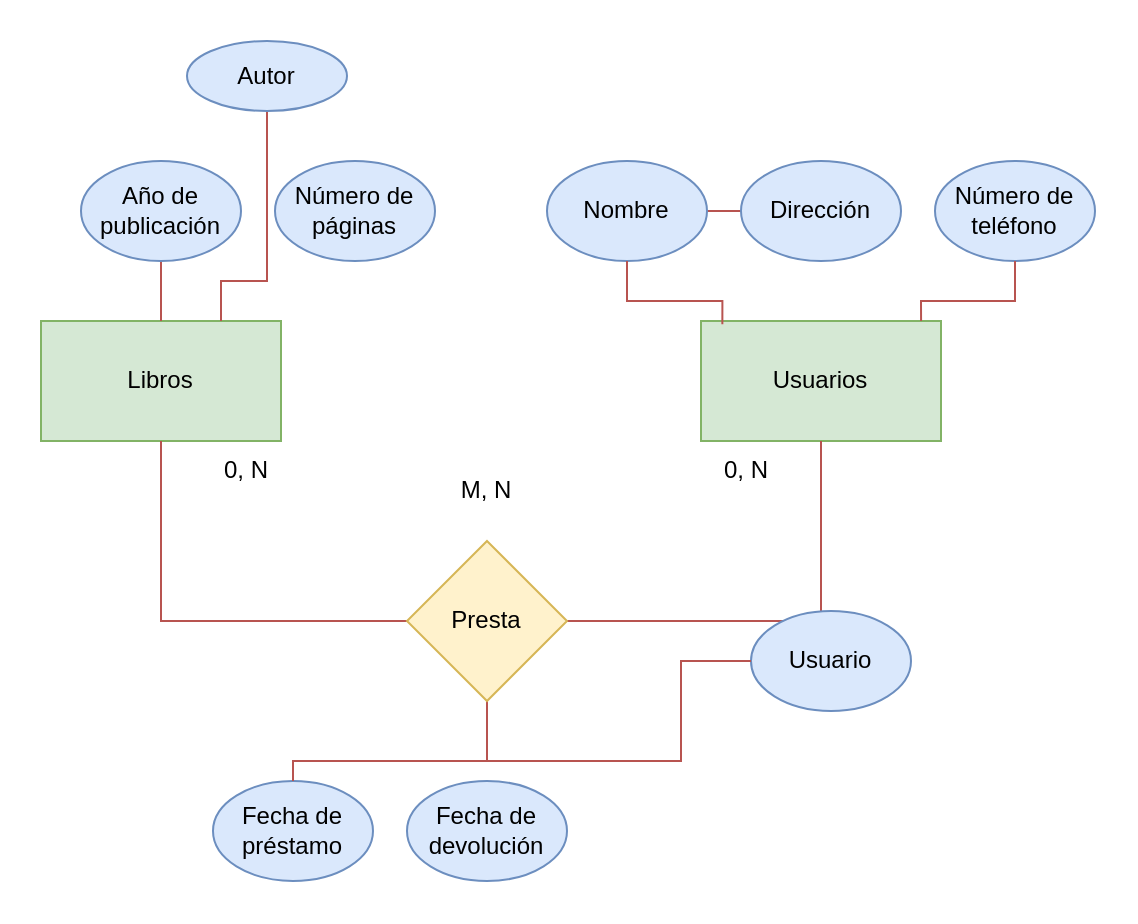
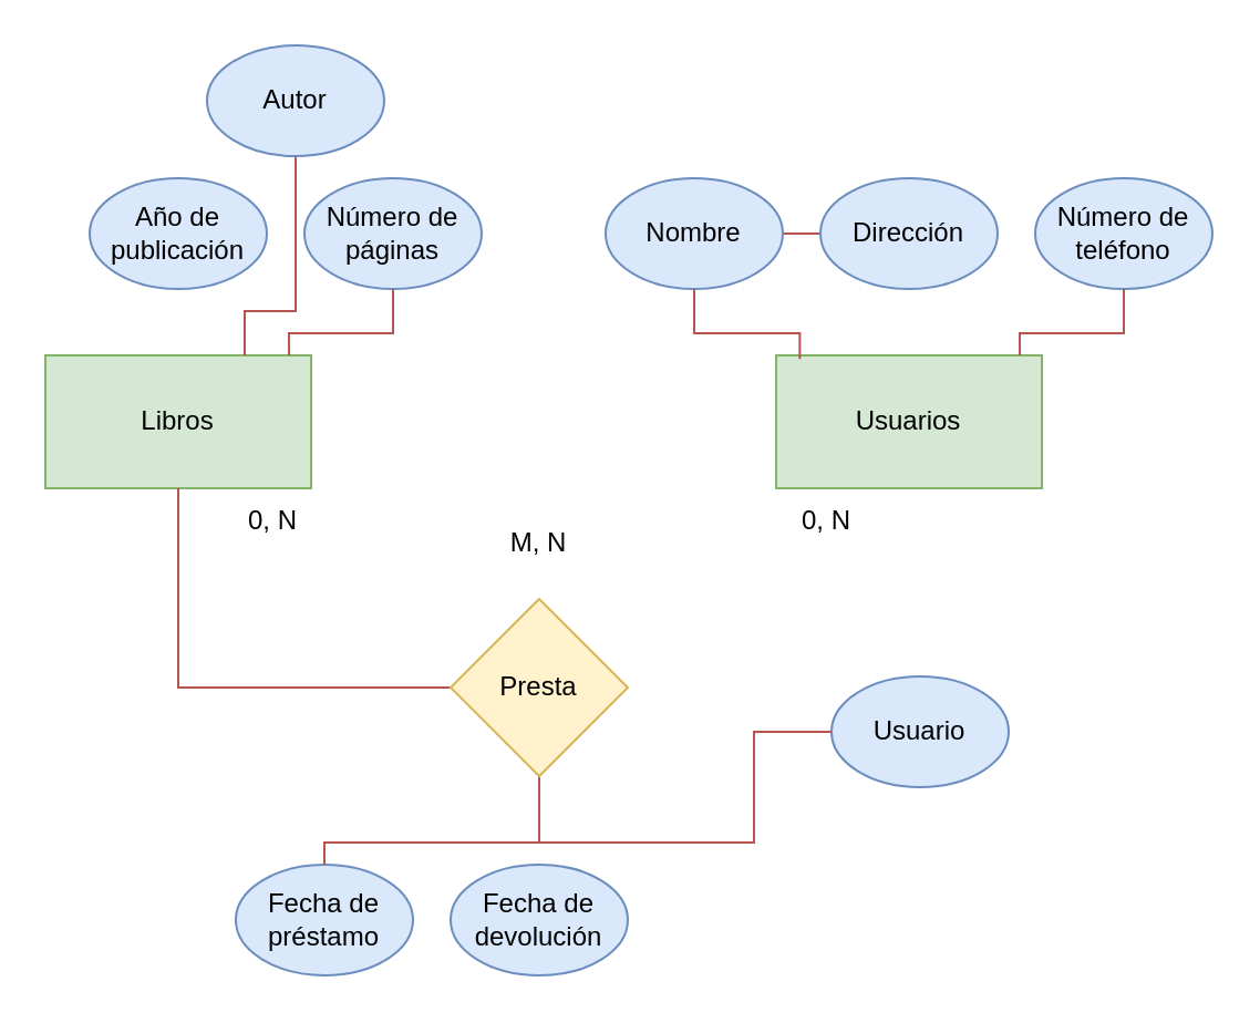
  <mxCell id="0" />
  <mxCell id="1" parent="0" />
  <mxCell id="2" value="Libros" style="rounded=0;whiteSpace=wrap;html=1;fillColor=#d5e8d4;strokeColor=#82b366;" parent="1" vertex="1"><mxGeometry x="20" y="160" width="120" height="60" as="geometry" /></mxCell>
- <mxCell id="3" value="" style="edgeStyle=orthogonalEdgeStyle;rounded=0;orthogonalLoop=1;jettySize=auto;html=1;endArrow=none;endFill=0;fillColor=#f8cecc;strokeColor=#b85450;" parent="1" source="4" target="2" edge="1"><mxGeometry relative="1" as="geometry" /></mxCell>
  <mxCell id="4" value="Año de publicación" style="ellipse;whiteSpace=wrap;html=1;fillColor=#dae8fc;strokeColor=#6c8ebf;" parent="1" vertex="1"><mxGeometry x="40" y="80" width="80" height="50" as="geometry" /></mxCell>
  <mxCell id="5" style="edgeStyle=orthogonalEdgeStyle;rounded=0;orthogonalLoop=1;jettySize=auto;html=1;entryX=0.75;entryY=0;entryDx=0;entryDy=0;endArrow=none;endFill=0;fillColor=#f8cecc;strokeColor=#b85450;" parent="1" source="6" target="2" edge="1"><mxGeometry relative="1" as="geometry"><Array as="points"><mxPoint x="133" y="140" /><mxPoint x="110" y="140" /></Array></mxGeometry></mxCell>
- <mxCell id="6" value="Autor" style="ellipse;whiteSpace=wrap;html=1;fillColor=#dae8fc;strokeColor=#6c8ebf;" parent="1" vertex="1"><mxGeometry x="93" y="20" width="80" height="35" as="geometry" /></mxCell>
+ <mxCell id="6" value="Autor" style="ellipse;whiteSpace=wrap;html=1;fillColor=#dae8fc;strokeColor=#6c8ebf;" parent="1" vertex="1"><mxGeometry x="93" y="20" width="80" height="50" as="geometry" /></mxCell>
  <mxCell id="7" value="Número de páginas" style="ellipse;whiteSpace=wrap;html=1;fillColor=#dae8fc;strokeColor=#6c8ebf;" parent="1" vertex="1"><mxGeometry x="137" y="80" width="80" height="50" as="geometry" /></mxCell>
+ <mxCell id="8" style="edgeStyle=orthogonalEdgeStyle;rounded=0;orthogonalLoop=1;jettySize=auto;html=1;entryX=0.917;entryY=0;entryDx=0;entryDy=0;entryPerimeter=0;endArrow=none;endFill=0;fillColor=#f8cecc;strokeColor=#b85450;" parent="1" source="7" target="2" edge="1"><mxGeometry relative="1" as="geometry" /></mxCell>
  <mxCell id="9" value="Usuarios" style="rounded=0;whiteSpace=wrap;html=1;fillColor=#d5e8d4;strokeColor=#82b366;" parent="1" vertex="1"><mxGeometry x="350" y="160" width="120" height="60" as="geometry" /></mxCell>
  <mxCell id="10" value="" style="edgeStyle=orthogonalEdgeStyle;rounded=0;orthogonalLoop=1;jettySize=auto;html=1;endArrow=none;endFill=0;fillColor=#f8cecc;strokeColor=#b85450;" parent="1" source="11" target="13" edge="1"><mxGeometry relative="1" as="geometry" /></mxCell>
  <mxCell id="11" value="Dirección" style="ellipse;whiteSpace=wrap;html=1;fillColor=#dae8fc;strokeColor=#6c8ebf;" parent="1" vertex="1"><mxGeometry x="370" y="80" width="80" height="50" as="geometry" /></mxCell>
  <mxCell id="12" value="Número de teléfono" style="ellipse;whiteSpace=wrap;html=1;fillColor=#dae8fc;strokeColor=#6c8ebf;" parent="1" vertex="1"><mxGeometry x="467" y="80" width="80" height="50" as="geometry" /></mxCell>
  <mxCell id="13" value="Nombre" style="ellipse;whiteSpace=wrap;html=1;fillColor=#dae8fc;strokeColor=#6c8ebf;" parent="1" vertex="1"><mxGeometry x="273" y="80" width="80" height="50" as="geometry" /></mxCell>
  <mxCell id="14" style="edgeStyle=orthogonalEdgeStyle;rounded=0;orthogonalLoop=1;jettySize=auto;html=1;entryX=0.089;entryY=0.028;entryDx=0;entryDy=0;entryPerimeter=0;endArrow=none;endFill=0;fillColor=#f8cecc;strokeColor=#b85450;" parent="1" source="13" target="9" edge="1"><mxGeometry relative="1" as="geometry" /></mxCell>
  <mxCell id="15" style="edgeStyle=orthogonalEdgeStyle;rounded=0;orthogonalLoop=1;jettySize=auto;html=1;entryX=0.917;entryY=0;entryDx=0;entryDy=0;entryPerimeter=0;endArrow=none;endFill=0;fillColor=#f8cecc;strokeColor=#b85450;" parent="1" source="12" target="9" edge="1"><mxGeometry relative="1" as="geometry" /></mxCell>
  <mxCell id="16" style="edgeStyle=orthogonalEdgeStyle;rounded=0;orthogonalLoop=1;jettySize=auto;html=1;entryX=0.5;entryY=1;entryDx=0;entryDy=0;exitX=0;exitY=0.5;exitDx=0;exitDy=0;endArrow=none;endFill=0;fillColor=#f8cecc;strokeColor=#b85450;" parent="1" source="25" target="2" edge="1"><mxGeometry relative="1" as="geometry"><mxPoint x="190" y="310" as="sourcePoint" /><mxPoint x="80" y="260" as="targetPoint" /></mxGeometry></mxCell>
- <mxCell id="17" style="edgeStyle=orthogonalEdgeStyle;rounded=0;orthogonalLoop=1;jettySize=auto;html=1;endArrow=none;endFill=0;fillColor=#f8cecc;strokeColor=#b85450;entryX=0.5;entryY=1;entryDx=0;entryDy=0;exitX=1;exitY=0.5;exitDx=0;exitDy=0;" parent="1" source="25" target="9" edge="1"><mxGeometry relative="1" as="geometry"><mxPoint x="310" y="380" as="sourcePoint" /><mxPoint x="410" y="330" as="targetPoint" /></mxGeometry></mxCell>
  <mxCell id="18" value="Fecha de devolución" style="ellipse;whiteSpace=wrap;html=1;fillColor=#dae8fc;strokeColor=#6c8ebf;" parent="1" vertex="1"><mxGeometry x="203" y="390" width="80" height="50" as="geometry" /></mxCell>
  <mxCell id="19" value="Usuario" style="ellipse;whiteSpace=wrap;html=1;fillColor=#dae8fc;strokeColor=#6c8ebf;" parent="1" vertex="1"><mxGeometry x="375" y="305" width="80" height="50" as="geometry" /></mxCell>
  <mxCell id="20" value="Fecha de préstamo" style="ellipse;whiteSpace=wrap;html=1;fillColor=#dae8fc;strokeColor=#6c8ebf;" parent="1" vertex="1"><mxGeometry x="106" y="390" width="80" height="50" as="geometry" /></mxCell>
  <mxCell id="21" style="edgeStyle=orthogonalEdgeStyle;rounded=0;orthogonalLoop=1;jettySize=auto;html=1;entryX=0.5;entryY=1;entryDx=0;entryDy=0;endArrow=none;endFill=0;fillColor=#f8cecc;strokeColor=#b85450;" parent="1" source="20" target="25" edge="1"><mxGeometry relative="1" as="geometry"><mxPoint x="211.36" y="412.34" as="targetPoint" /><Array as="points"><mxPoint x="146" y="380" /><mxPoint x="243" y="380" /></Array></mxGeometry></mxCell>
  <mxCell id="22" style="edgeStyle=orthogonalEdgeStyle;rounded=0;orthogonalLoop=1;jettySize=auto;html=1;entryX=0.5;entryY=1;entryDx=0;entryDy=0;endArrow=none;endFill=0;fillColor=#f8cecc;strokeColor=#b85450;" parent="1" source="19" target="25" edge="1"><mxGeometry relative="1" as="geometry"><mxPoint x="294.04" y="410" as="targetPoint" /><Array as="points"><mxPoint x="340" y="380" /><mxPoint x="243" y="380" /></Array></mxGeometry></mxCell>
  <mxCell id="23" value="0, N" style="text;html=1;align=center;verticalAlign=middle;whiteSpace=wrap;rounded=0;" parent="1" vertex="1"><mxGeometry x="93" y="220" width="60" height="30" as="geometry" /></mxCell>
  <mxCell id="24" value="0, N" style="text;html=1;align=center;verticalAlign=middle;whiteSpace=wrap;rounded=0;" parent="1" vertex="1"><mxGeometry x="343" y="220" width="60" height="30" as="geometry" /></mxCell>
  <mxCell id="25" value="Presta" style="rhombus;whiteSpace=wrap;html=1;fillColor=#fff2cc;strokeColor=#d6b656;" vertex="1" parent="1"><mxGeometry x="203" y="270" width="80" height="80" as="geometry" /></mxCell>
  <mxCell id="26" value="M, N" style="text;html=1;align=center;verticalAlign=middle;whiteSpace=wrap;rounded=0;" vertex="1" parent="1"><mxGeometry x="213" y="230" width="60" height="30" as="geometry" /></mxCell>
